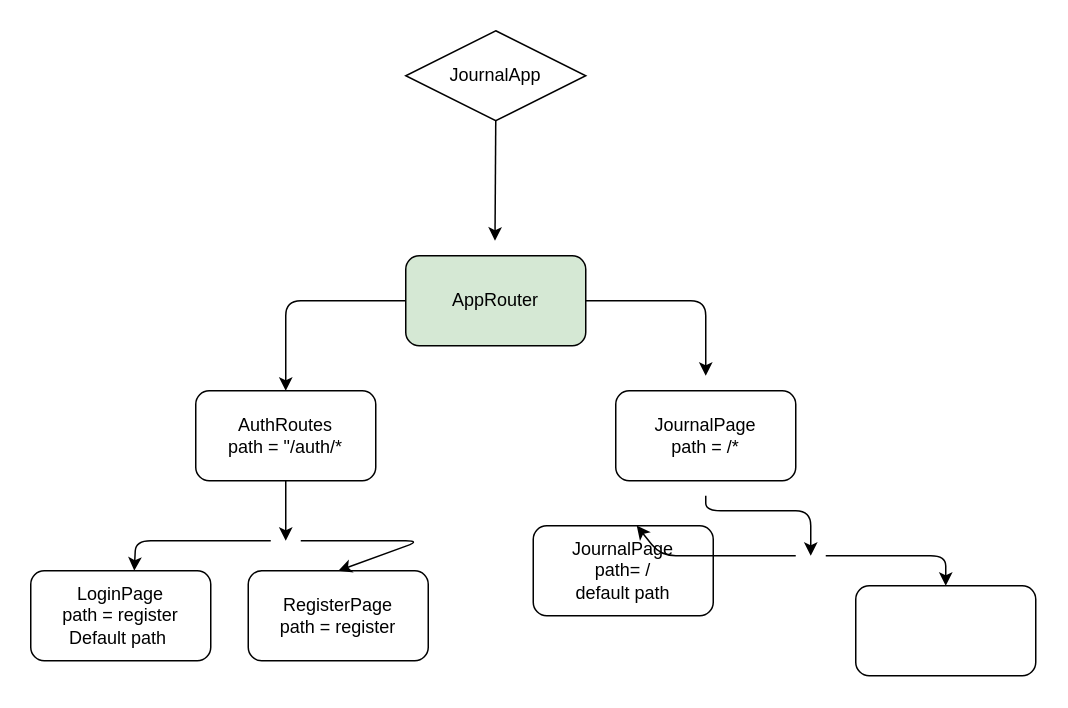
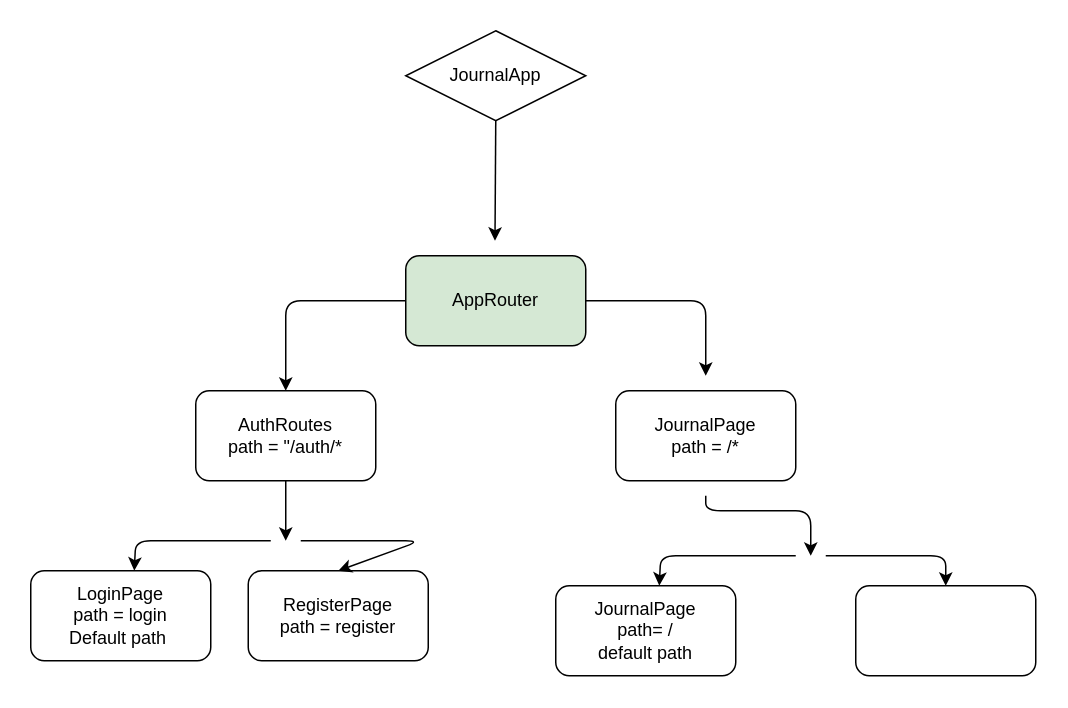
  <mxCell id="0" />
  <mxCell id="1" parent="0" />
  <mxCell id="2" value="JournalApp" style="rhombus;whiteSpace=wrap;html=1;" vertex="1" parent="1"><mxGeometry x="270" y="20" width="120" height="60" as="geometry" /></mxCell>
  <mxCell id="3" value="" style="endArrow=classic;html=1;exitX=0.5;exitY=1;exitDx=0;exitDy=0;" edge="1" parent="1" source="2"><mxGeometry width="50" height="50" relative="1" as="geometry"><mxPoint x="329.5" y="80" as="sourcePoint" /><mxPoint x="329.5" y="160" as="targetPoint" /></mxGeometry></mxCell>
  <mxCell id="4" value="AppRouter" style="rounded=1;whiteSpace=wrap;html=1;fillColor=#d5e8d4;" vertex="1" parent="1"><mxGeometry x="270" y="170" width="120" height="60" as="geometry" /></mxCell>
  <mxCell id="5" value="" style="endArrow=classic;html=1;exitX=0;exitY=0.5;exitDx=0;exitDy=0;" edge="1" parent="1" source="4"><mxGeometry width="50" height="50" relative="1" as="geometry"><mxPoint x="190" y="260" as="sourcePoint" /><mxPoint x="190" y="260" as="targetPoint" /><Array as="points"><mxPoint x="190" y="200" /></Array></mxGeometry></mxCell>
  <mxCell id="6" value="" style="endArrow=classic;html=1;exitX=1;exitY=0.5;exitDx=0;exitDy=0;" edge="1" parent="1" source="4"><mxGeometry width="50" height="50" relative="1" as="geometry"><mxPoint x="470" y="200" as="sourcePoint" /><mxPoint x="470" y="250" as="targetPoint" /><Array as="points"><mxPoint x="470" y="200" /></Array></mxGeometry></mxCell>
  <mxCell id="7" value="AuthRoutes&lt;br&gt;path = &quot;/auth/*" style="rounded=1;whiteSpace=wrap;html=1;" vertex="1" parent="1"><mxGeometry x="130" y="260" width="120" height="60" as="geometry" /></mxCell>
  <mxCell id="8" value="JournalPage&lt;br&gt;path = /*" style="rounded=1;whiteSpace=wrap;html=1;" vertex="1" parent="1"><mxGeometry x="410" y="260" width="120" height="60" as="geometry" /></mxCell>
  <mxCell id="9" value="" style="endArrow=classic;html=1;" edge="1" parent="1"><mxGeometry width="50" height="50" relative="1" as="geometry"><mxPoint x="190" y="320" as="sourcePoint" /><mxPoint x="190" y="360" as="targetPoint" /></mxGeometry></mxCell>
  <mxCell id="10" value="" style="endArrow=classic;html=1;" edge="1" parent="1"><mxGeometry width="50" height="50" relative="1" as="geometry"><mxPoint x="470" y="330" as="sourcePoint" /><mxPoint x="540" y="370" as="targetPoint" /><Array as="points"><mxPoint x="470" y="340" /><mxPoint x="540" y="340" /></Array></mxGeometry></mxCell>
- <mxCell id="11" value="LoginPage&lt;br&gt;path = register&lt;br&gt;Default path&amp;nbsp;" style="rounded=1;whiteSpace=wrap;html=1;" vertex="1" parent="1"><mxGeometry x="20" y="380" width="120" height="60" as="geometry" /></mxCell>
+ <mxCell id="11" value="LoginPage&lt;br&gt;path = login&lt;br&gt;Default path&amp;nbsp;" style="rounded=1;whiteSpace=wrap;html=1;" vertex="1" parent="1"><mxGeometry x="20" y="380" width="120" height="60" as="geometry" /></mxCell>
  <mxCell id="12" value="RegisterPage&lt;br&gt;path = register" style="rounded=1;whiteSpace=wrap;html=1;" vertex="1" parent="1"><mxGeometry x="165" y="380" width="120" height="60" as="geometry" /></mxCell>
  <mxCell id="13" value="" style="endArrow=classic;html=1;entryX=0.575;entryY=0;entryDx=0;entryDy=0;entryPerimeter=0;" edge="1" parent="1" target="11"><mxGeometry width="50" height="50" relative="1" as="geometry"><mxPoint x="180" y="360" as="sourcePoint" /><mxPoint x="90" y="370" as="targetPoint" /><Array as="points"><mxPoint x="90" y="360" /></Array></mxGeometry></mxCell>
  <mxCell id="14" value="" style="endArrow=classic;html=1;entryX=0.5;entryY=0;entryDx=0;entryDy=0;" edge="1" parent="1" target="12"><mxGeometry width="50" height="50" relative="1" as="geometry"><mxPoint x="200" y="360" as="sourcePoint" /><mxPoint x="280" y="370" as="targetPoint" /><Array as="points"><mxPoint x="280" y="360" /></Array></mxGeometry></mxCell>
- <mxCell id="15" value="JournalPage&lt;br&gt;path= /&lt;br&gt;default path" style="rounded=1;whiteSpace=wrap;html=1;" vertex="1" parent="1"><mxGeometry x="355" y="350" width="120" height="60" as="geometry" /></mxCell>
+ <mxCell id="15" value="JournalPage&lt;br&gt;path= /&lt;br&gt;default path" style="rounded=1;whiteSpace=wrap;html=1;" vertex="1" parent="1"><mxGeometry x="370" y="390" width="120" height="60" as="geometry" /></mxCell>
  <mxCell id="16" value="" style="rounded=1;whiteSpace=wrap;html=1;" vertex="1" parent="1"><mxGeometry x="570" y="390" width="120" height="60" as="geometry" /></mxCell>
  <mxCell id="17" value="" style="endArrow=classic;html=1;entryX=0.575;entryY=0;entryDx=0;entryDy=0;entryPerimeter=0;" edge="1" parent="1" target="15"><mxGeometry width="50" height="50" relative="1" as="geometry"><mxPoint x="530" y="370" as="sourcePoint" /><mxPoint x="440" y="380" as="targetPoint" /><Array as="points"><mxPoint x="440" y="370" /></Array></mxGeometry></mxCell>
  <mxCell id="18" value="" style="endArrow=classic;html=1;entryX=0.5;entryY=0;entryDx=0;entryDy=0;" edge="1" parent="1" target="16"><mxGeometry width="50" height="50" relative="1" as="geometry"><mxPoint x="550" y="370" as="sourcePoint" /><mxPoint x="630" y="380" as="targetPoint" /><Array as="points"><mxPoint x="630" y="370" /></Array></mxGeometry></mxCell>
